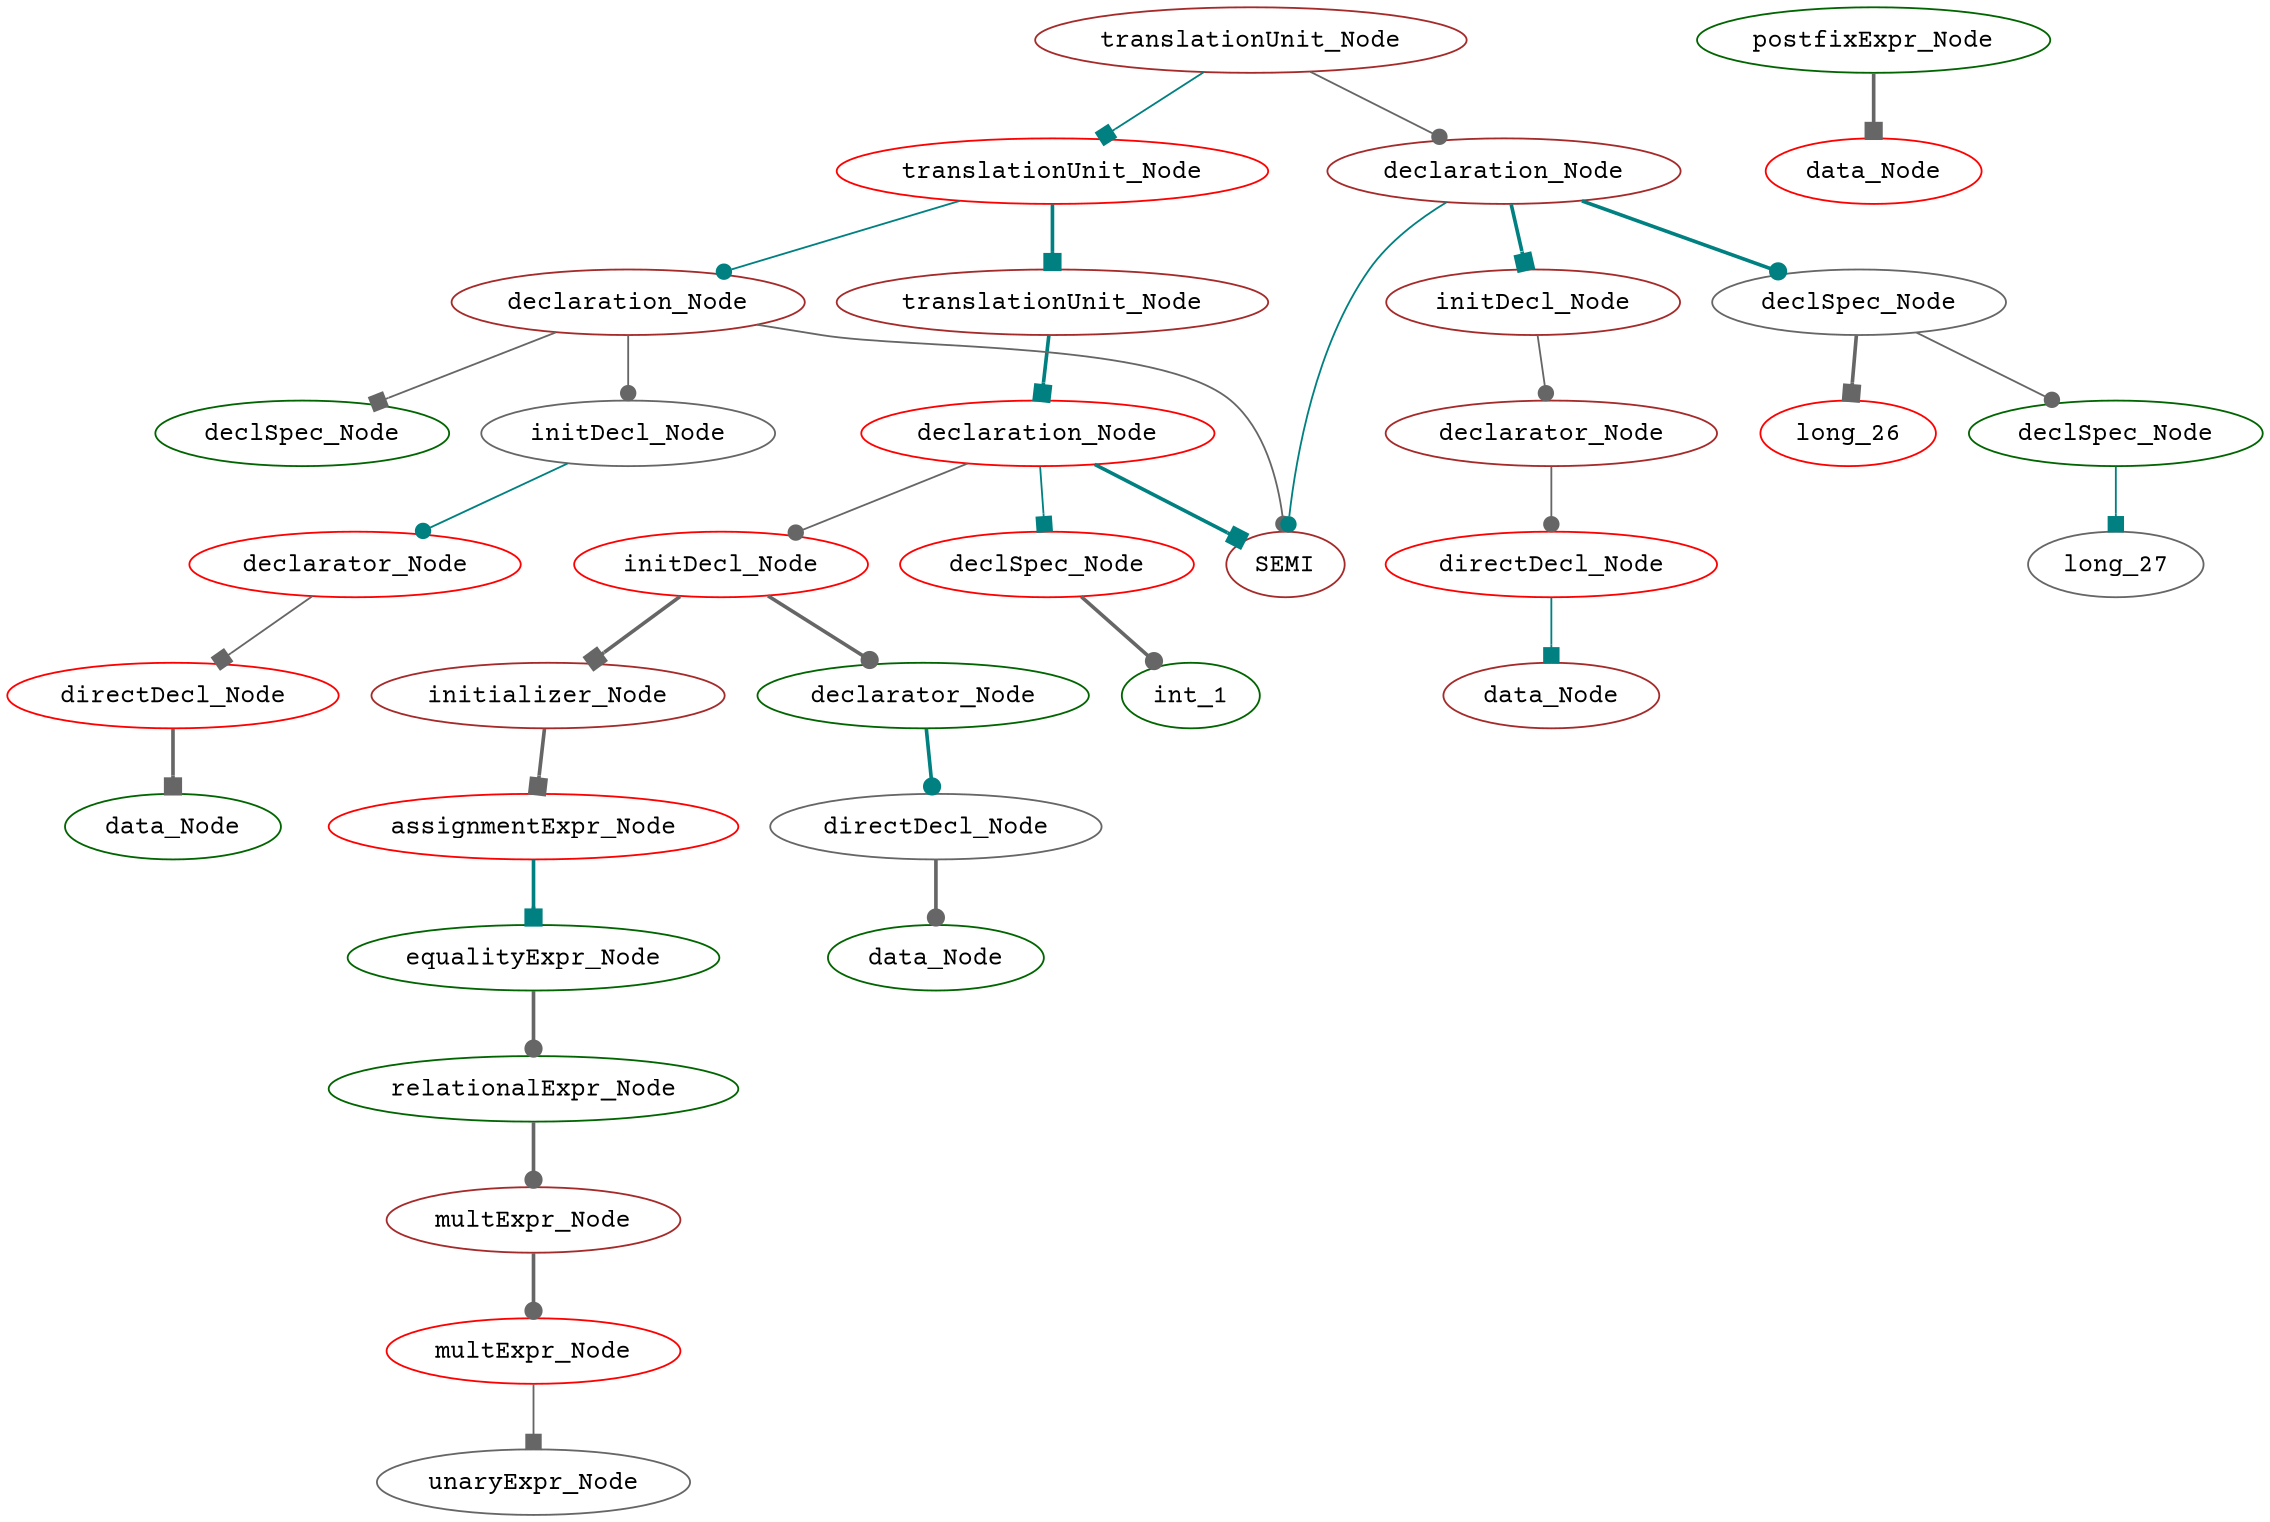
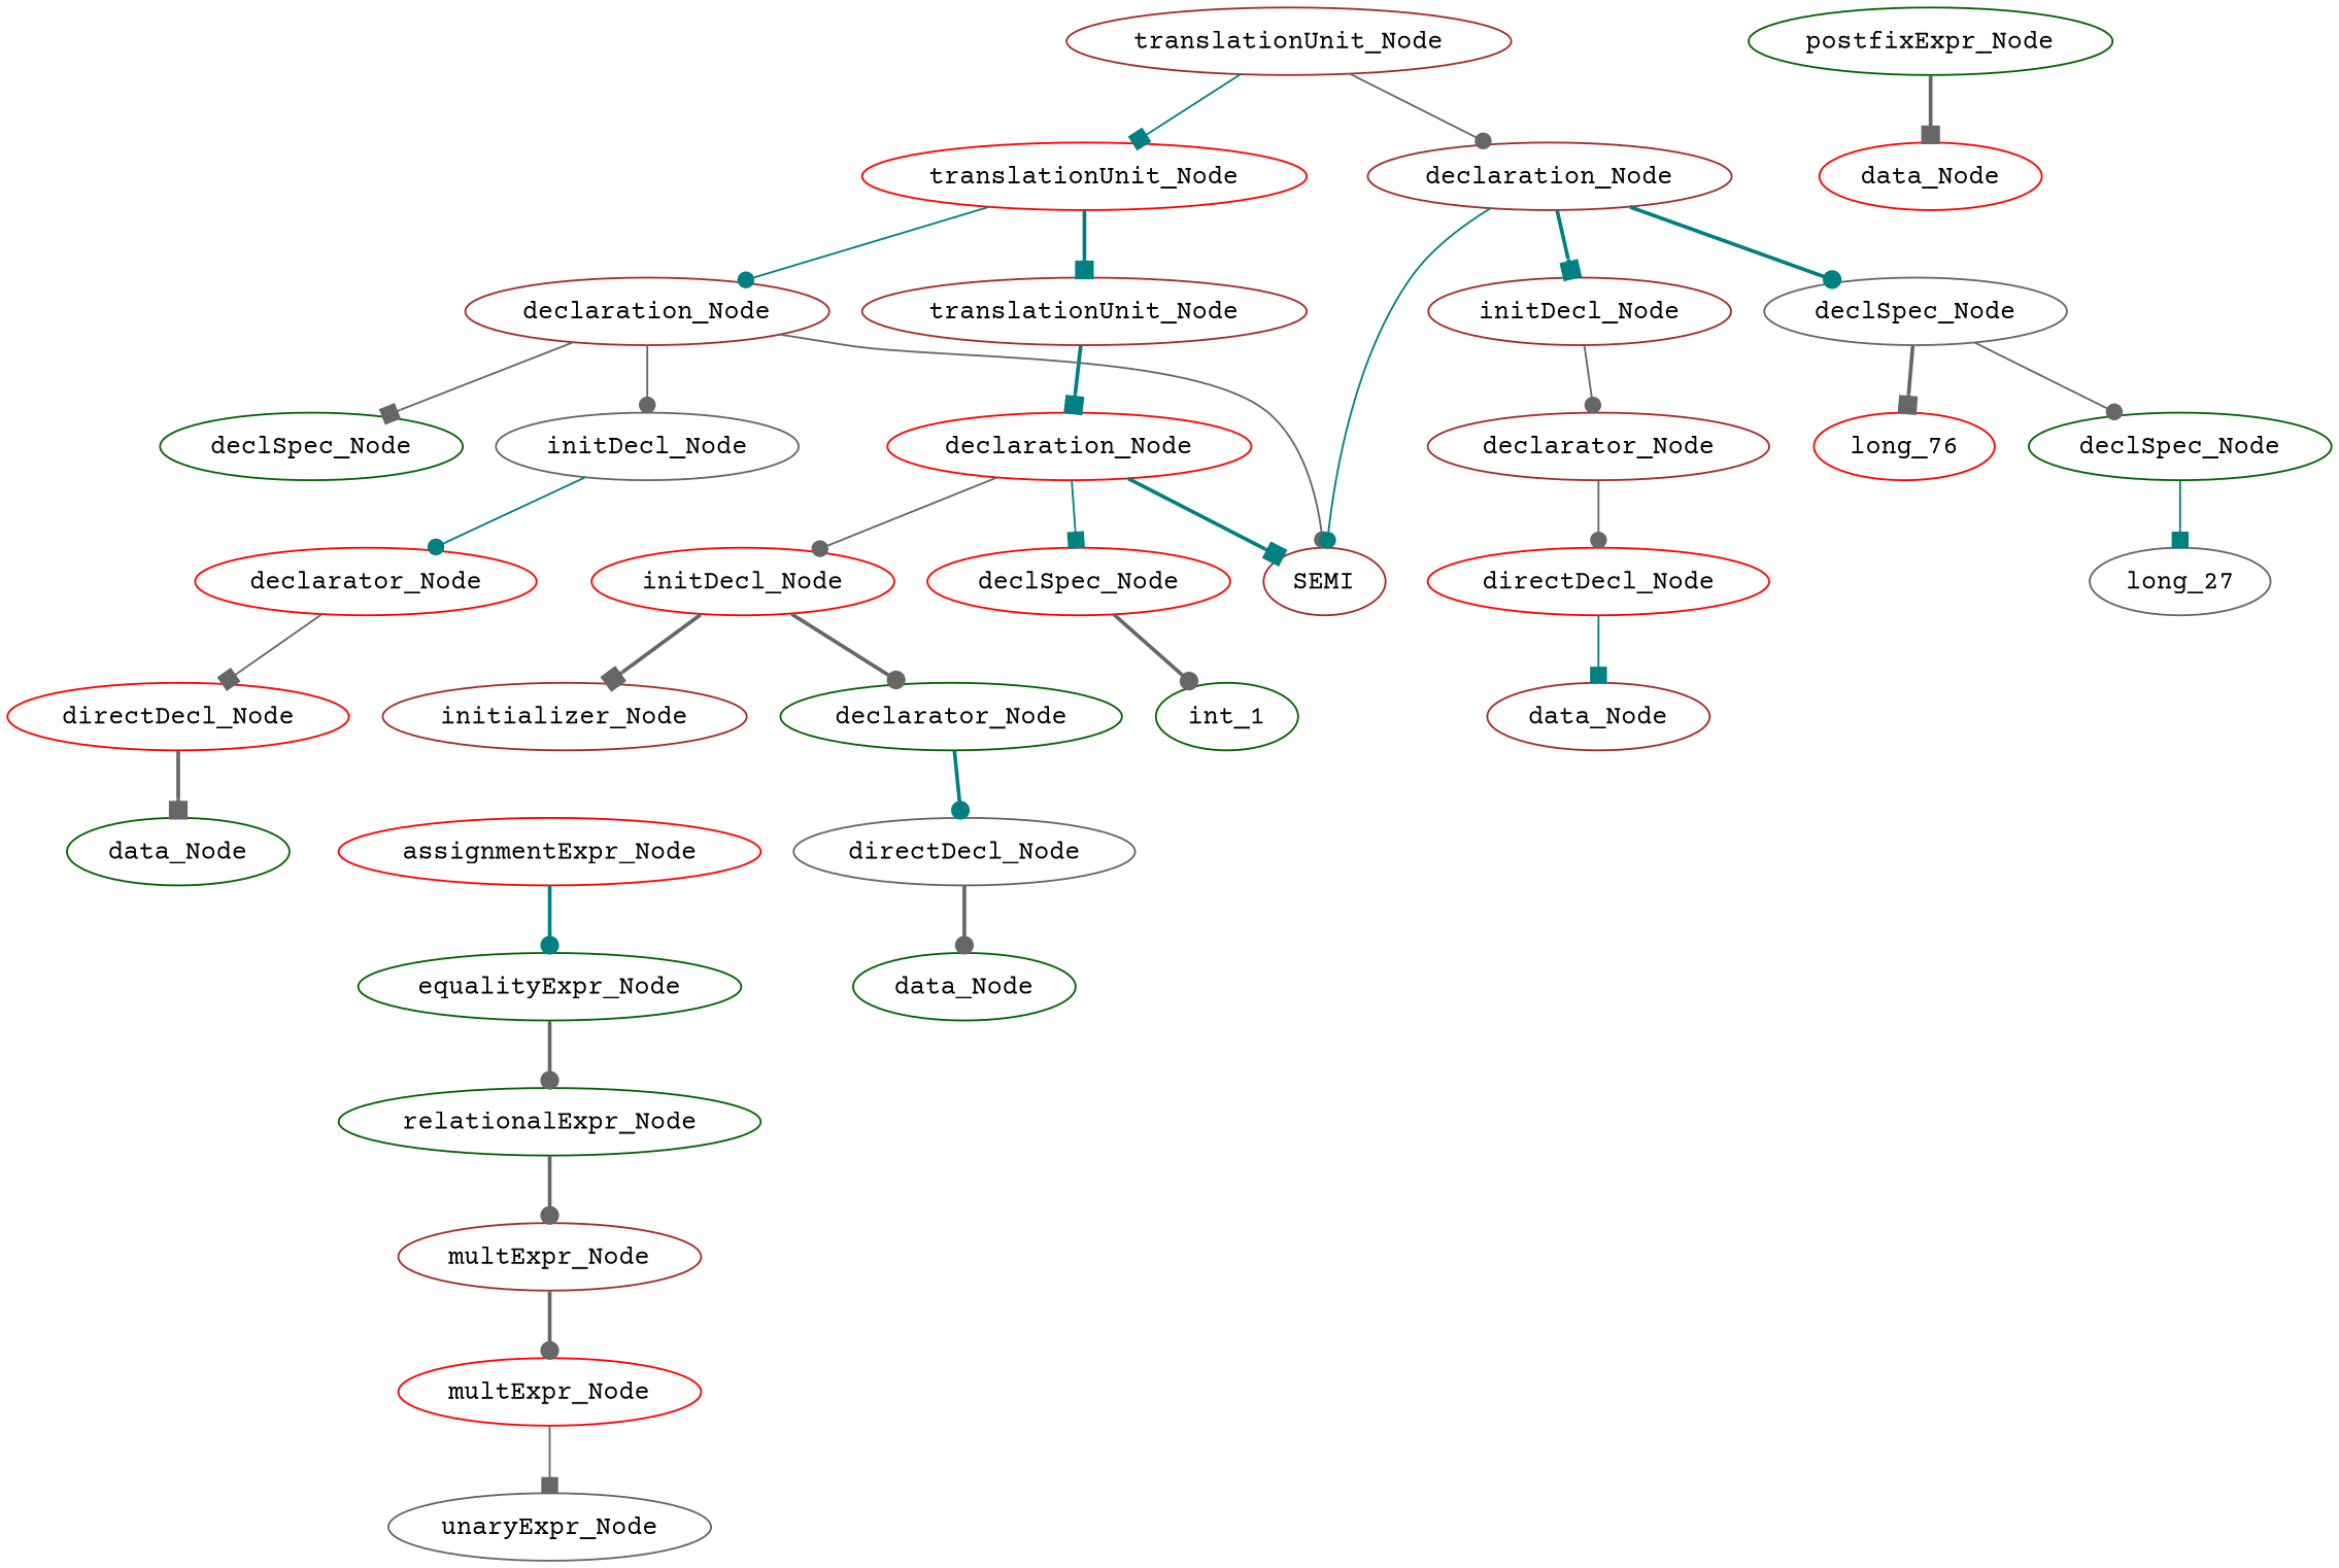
  digraph {
    fontname="Courier Prime"
    node [color=red fontname="Courier Prime"]
    edge [arrowhead=dot color=gray40 fontname="Courier Prime" style=bold]
    n1 [label=declSpec_Node]
    int_1 [color=darkgreen]
    n3 [color=darkgreen label=data_Node]
    n4 [color=gray40 label=directDecl_Node]
    n5 [color=darkgreen label=declarator_Node]
    n6 [label=data_Node]
    n7 [color=darkgreen label=postfixExpr_Node]
    n8 [color=gray40 label=unaryExpr_Node]
    n9 [label=multExpr_Node]
    n10 [color=brown label=multExpr_Node]
    n11 [color=darkgreen label=relationalExpr_Node]
    n12 [color=darkgreen label=equalityExpr_Node]
    n13 [label=assignmentExpr_Node]
    n14 [color=brown label=initializer_Node]
    n15 [label=initDecl_Node]
    n16 [label=declaration_Node]
    SEMI [color=brown]
    n18 [color=brown label=translationUnit_Node]
    n19 [color=darkgreen label=declSpec_Node]
    n20 [color=darkgreen label=data_Node]
    n21 [label=directDecl_Node]
    n22 [label=declarator_Node]
    n23 [color=gray40 label=initDecl_Node]
    n24 [color=brown label=declaration_Node]
    n25 [label=translationUnit_Node]
    n26 [color=darkgreen label=declSpec_Node]
    long_27 [color=gray40]
    n28 [color=gray40 label=declSpec_Node]
-   long_26
+   long_26 [label=long_76]
    n30 [color=brown label=data_Node]
    n31 [label=directDecl_Node]
    n32 [color=brown label=declarator_Node]
    n33 [color=brown label=initDecl_Node]
    n34 [color=brown label=declaration_Node]
    n35 [color=brown label=translationUnit_Node]
    n1 -> int_1
    n4 -> n3
    n5 -> n4 [color=teal]
    n7 -> n6 [arrowhead=box]
    n9 -> n8 [arrowhead=box style=solid]
    n10 -> n9
    n11 -> n10
    n12 -> n11
-   n13 -> n12 [arrowhead=box color=teal]
-   n14 -> n13 [arrowhead=box]
+   n13 -> n12 [color=teal]
    n15 -> n5
    n15 -> n14 [arrowhead=box]
    n16 -> n1 [arrowhead=box color=teal style=solid]
    n16 -> n15 [style=solid]
    n16 -> SEMI [arrowhead=box color=teal]
    n18 -> n16 [arrowhead=box color=teal]
    n21 -> n20 [arrowhead=box]
    n22 -> n21 [arrowhead=box style=solid]
    n23 -> n22 [color=teal style=solid]
    n24 -> SEMI [style=solid]
    n24 -> n19 [arrowhead=box style=solid]
    n24 -> n23 [style=solid]
    n25 -> n18 [arrowhead=box color=teal]
    n25 -> n24 [color=teal style=solid]
    n26 -> long_27 [arrowhead=box color=teal style=solid]
    n28 -> n26 [style=solid]
    n28 -> long_26 [arrowhead=box]
    n31 -> n30 [arrowhead=box color=teal style=solid]
    n32 -> n31 [style=solid]
    n33 -> n32 [style=solid]
    n34 -> SEMI [color=teal style=solid]
    n34 -> n28 [color=teal]
    n34 -> n33 [arrowhead=box color=teal]
    n35 -> n25 [arrowhead=box color=teal style=solid]
    n35 -> n34 [style=solid]
  }
